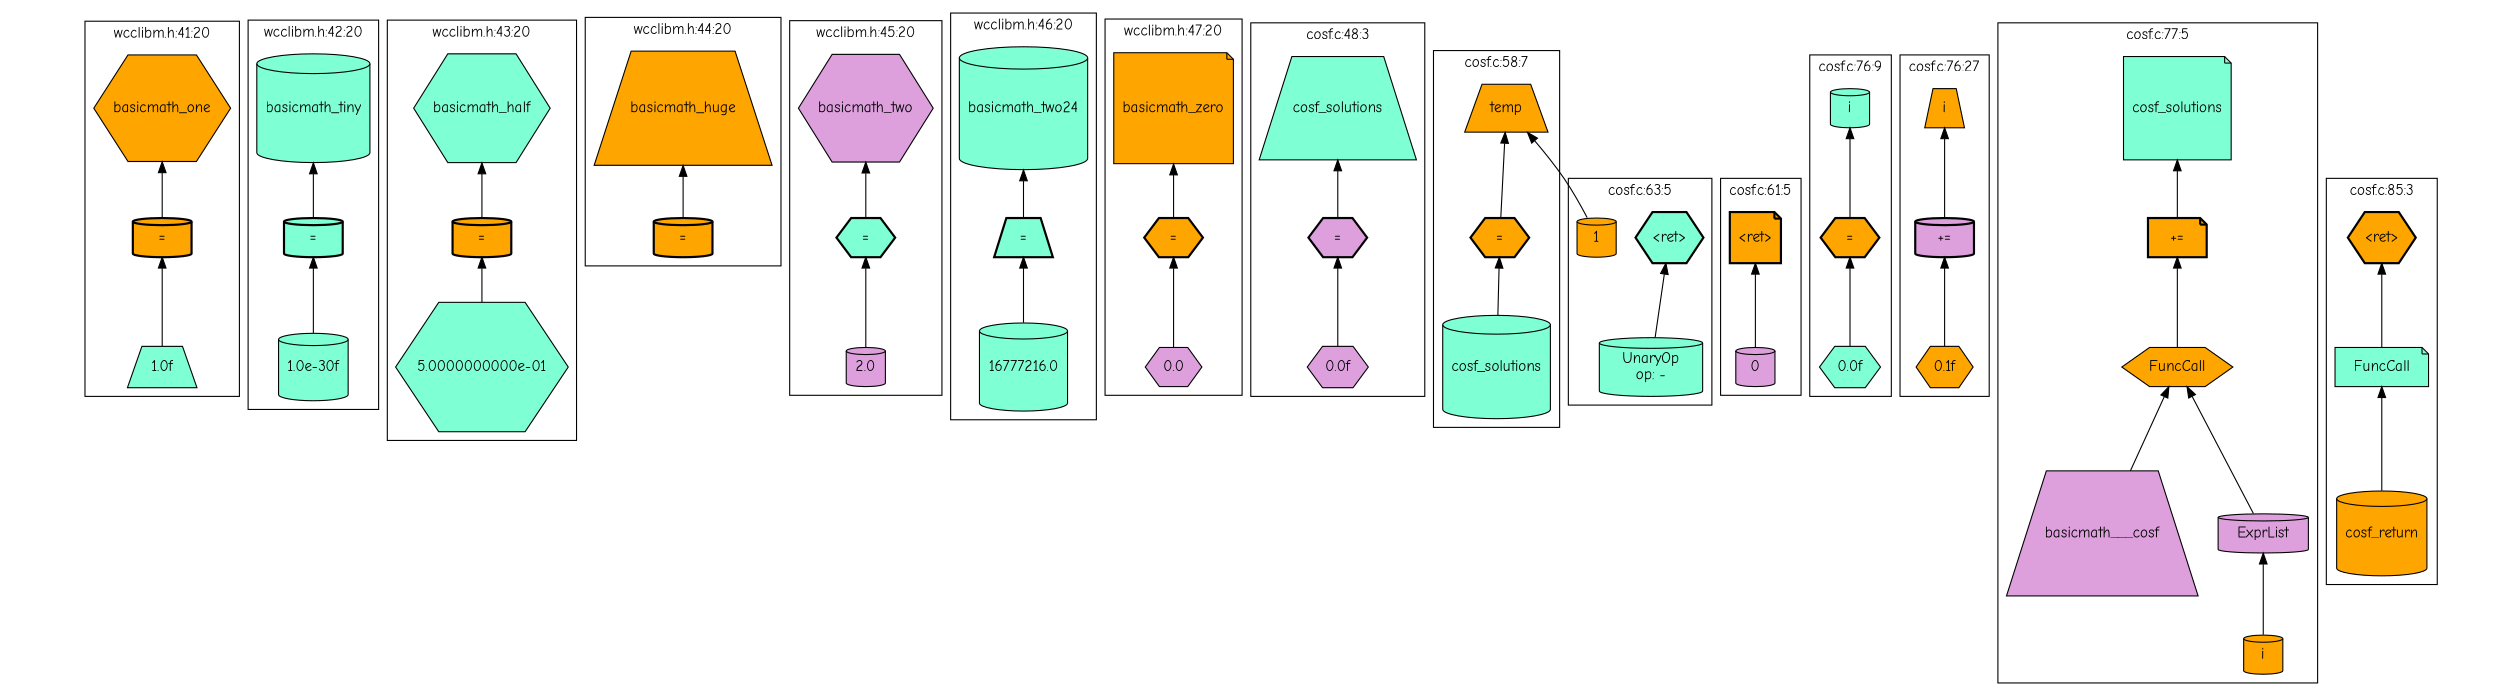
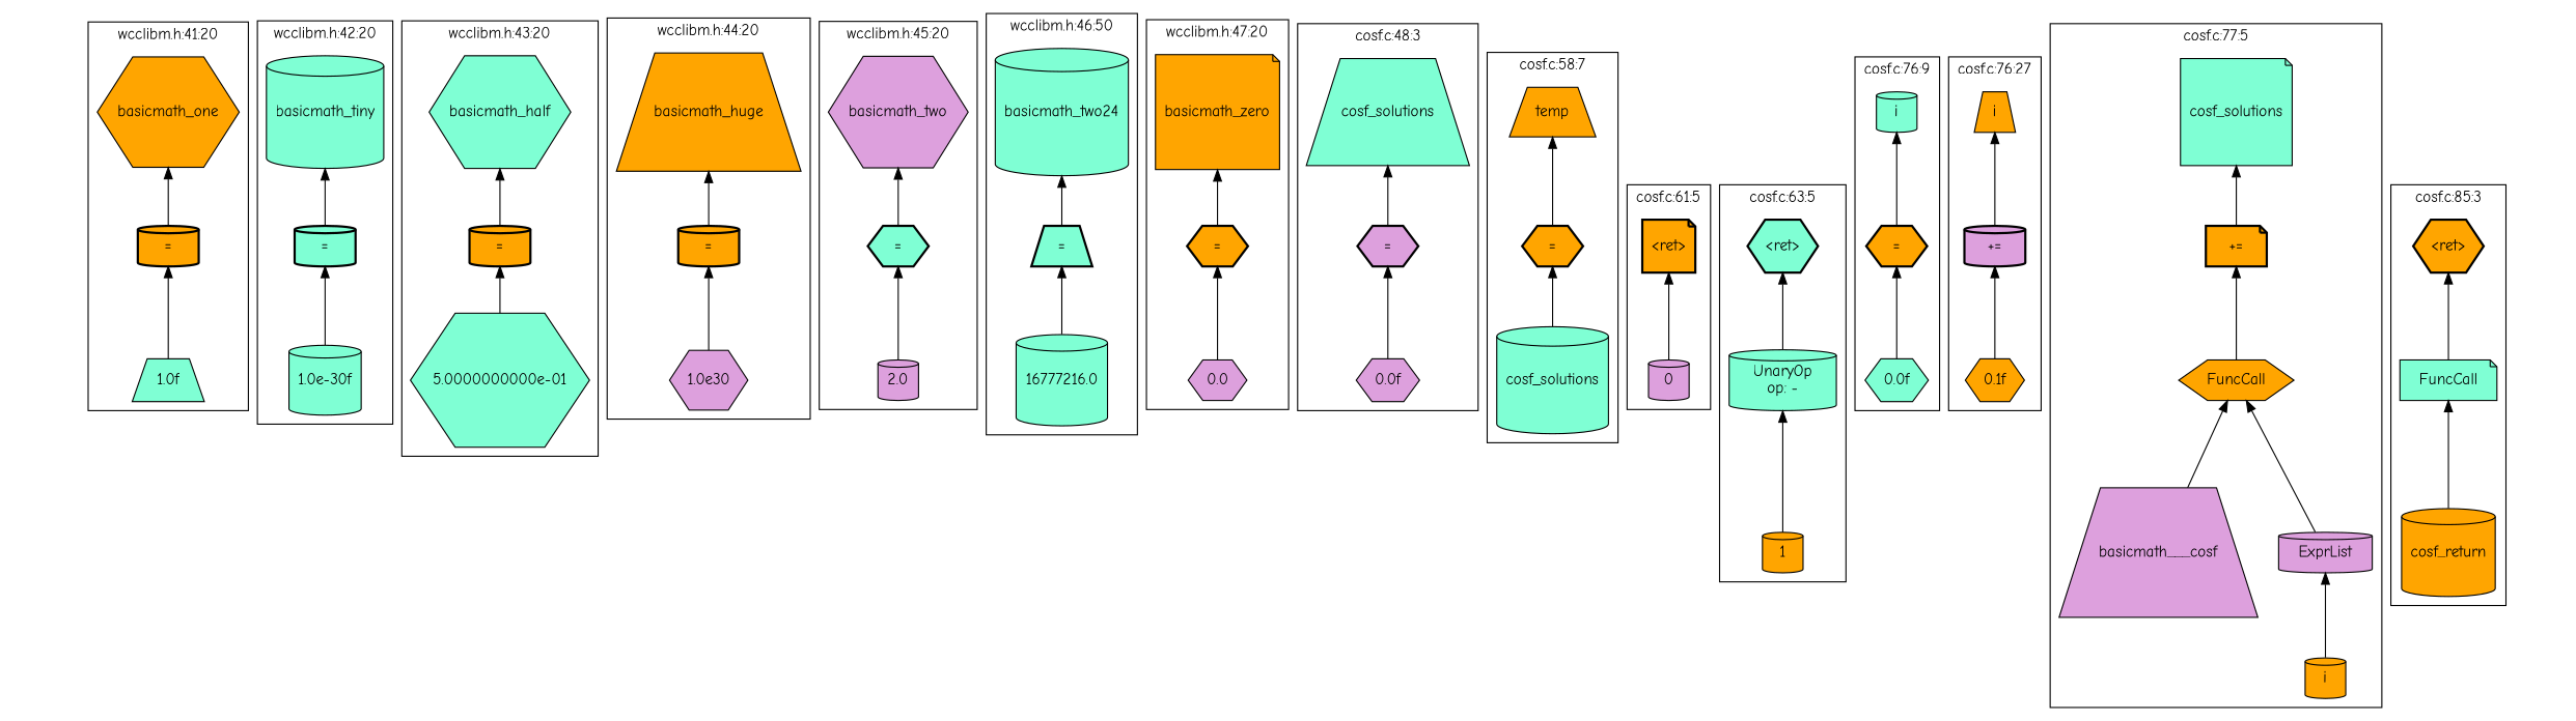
  strict graph {
    fontname="Comic Neue"
    newrank=true
    node [fontname="Comic Neue" style=filled fillcolor=orange shape=cylinder]
    edge [fontname="Comic Neue" dir=back]
    rank2 [height=0.5 style=invis width=0.013889 fillcolor="" shape=""]
    n2 [height=0.5 label="=" style="filled,bold" width=0.75]
    n3 [fillcolor=aquamarine height=0.5 label="=" style="filled,bold" width=0.75]
    n4 [height=0.5 label="=" style="filled,bold" width=0.75]
    n5 [height=0.5 label="=" style="filled,bold" width=0.75]
    n6 [fillcolor=aquamarine height=0.5 label="=" shape=hexagon style="filled,bold" width=0.75]
    n7 [fillcolor=aquamarine height=0.5 label="=" shape=trapezium style="filled,bold" width=0.75]
    n8 [height=0.5 label="=" shape=hexagon style="filled,bold" width=0.75]
    n9 [fillcolor=plum height=0.5 label="=" shape=hexagon style="filled,bold" width=0.75]
    n10 [height=0.5 label="=" shape=hexagon style="filled,bold" width=0.75]
    n11 [height=0.65278 label="\<ret\>" shape=note style="filled,bold" width=0.65278]
    n12 [fillcolor=aquamarine height=0.65278 label="\<ret\>" shape=hexagon style="filled,bold" width=0.65278]
    n13 [height=0.5 label="=" shape=hexagon style="filled,bold" width=0.75]
    n14 [fillcolor=plum height=0.5 label="+=" style="filled,bold" width=0.75]
    n15 [height=0.5 label="+=" shape=note style="filled,bold" width=0.75]
    n16 [height=0.65278 label="\<ret\>" shape=hexagon style="filled,bold" width=0.65278]
    end [height=0.5 style=invis width=0.013889 fillcolor="" shape=""]
+   n18 [fillcolor=plum height=0.73611 label="1.0e30" shape=hexagon width=0.73611]
    n19 [height=1.4583 label=basicmath_huge shape=trapezium width=1.4583]
    n20 [fillcolor=plum height=0.5 label=0 width=0.5]
    n21 [fillcolor=aquamarine height=1.125 label=16777216.0 width=1.125]
    n22 [fillcolor=aquamarine height=1.5694 label=basicmath_two24 width=1.5694]
    n23 [fillcolor=aquamarine height=1.3194 label=cosf_solutions width=1.3194]
    n24 [height=0.61111 label=temp shape=trapezium width=0.61111]
    n25 [fillcolor=aquamarine height=1.6528 label="5.0000000000e-01" shape=hexagon width=1.6528]
    n26 [fillcolor=aquamarine height=1.3889 label=basicmath_half shape=hexagon width=1.3889]
    n27 [fillcolor=plum height=0.5 label=2.0 width=0.5]
    n28 [fillcolor=plum height=1.375 label=basicmath_two shape=hexagon width=1.375]
    n29 [fillcolor=aquamarine height=0.86111 label="1.0e-30f" width=0.86111]
    n30 [fillcolor=aquamarine height=1.3889 label=basicmath_tiny width=1.3889]
    n31 [fillcolor=plum height=0.52778 label="0.0f" shape=hexagon width=0.52778]
    n32 [fillcolor=aquamarine height=1.3194 label=cosf_solutions shape=trapezium width=1.3194]
    n33 [fillcolor=aquamarine height=0.52778 label="1.0f" shape=trapezium width=0.52778]
    n34 [height=1.3611 label=basicmath_one shape=hexagon width=1.3611]
    n35 [fillcolor=aquamarine height=0.5 label=FuncCall shape=note width=1.1916]
    n36 [height=1.0833 label=cosf_return width=1.0833]
    n37 [height=0.5 label=FuncCall shape=hexagon width=1.1916]
    n38 [fillcolor=plum height=1.5972 label=basicmath___cosf shape=trapezium width=1.5972]
    n39 [fillcolor=plum height=0.5 label=ExprList width=1.1555]
    n40 [height=0.5 label=i width=0.5]
    n41 [fillcolor=aquamarine height=1.3194 label=cosf_solutions shape=note width=1.3194]
    n42 [fillcolor=plum height=0.5 label=0.0 shape=hexagon width=0.5]
    n43 [height=1.4167 label=basicmath_zero shape=note width=1.4167]
    n44 [fillcolor=aquamarine height=0.52778 label="0.0f" shape=hexagon width=0.52778]
    n45 [fillcolor=aquamarine height=0.5 label=i width=0.5]
    n46 [height=0.52778 label="0.1f" shape=hexagon width=0.52778]
    n47 [height=0.5 label=i shape=trapezium width=0.5]
    n48 [fillcolor=aquamarine height=0.74639 label="UnaryOp\nop: -" width=1.316]
    n49 [height=0.5 label=1 width=0.5]
    rank1 [height=0.5 style=invis width=0.013889 fillcolor="" shape=""]
    subgraph sub_1 {
      rank=same
      rankdir=LR
      rank2
      n2
      n3
      n4
      n5
      n6
      n7
      n8
      n9
      n10
      n11
      n12
      n13
      n14
      n15
      n16
      end
    }
    subgraph cluster_2 {
      label="wcclibm.h:44:20"
      n5
+     n18
      n19
    }
    subgraph cluster_3 {
      label="cosf.c:61:5"
      n11
      n20
    }
    subgraph cluster_4 {
-     label="wcclibm.h:46:20"
+     label="wcclibm.h:46:50"
      n7
      n21
      n22
    }
    subgraph cluster_5 {
      label="cosf.c:58:7"
      n10
      n23
      n24
    }
    subgraph cluster_6 {
      label="wcclibm.h:43:20"
      n4
      n25
      n26
    }
    subgraph cluster_7 {
      label="wcclibm.h:45:20"
      n6
      n27
      n28
    }
    subgraph cluster_8 {
      label="wcclibm.h:42:20"
      n3
      n29
      n30
    }
    subgraph cluster_9 {
      label="cosf.c:48:3"
      n9
      n31
      n32
    }
    subgraph cluster_10 {
      label="wcclibm.h:41:20"
      n2
      n33
      n34
    }
    subgraph cluster_11 {
      label="cosf.c:85:3"
      n16
      n35
      n36
    }
    subgraph cluster_12 {
      label="cosf.c:77:5"
      n15
      n37
      n38
      n39
      n40
      n41
    }
    subgraph cluster_13 {
      label="wcclibm.h:47:20"
      n8
      n42
      n43
    }
    subgraph cluster_14 {
      label="cosf.c:76:9"
      n13
      n44
      n45
    }
    subgraph cluster_15 {
      label="cosf.c:76:27"
      n14
      n46
      n47
    }
    subgraph cluster_16 {
      label="cosf.c:63:5"
      n12
      n48
      n49
    }
    rank2 -- n2 [style=invis dir=""]
    n2 -- n3 [style=invis dir=""]
    n2 -- n33
    n3 -- n4 [style=invis dir=""]
    n3 -- n29
    n4 -- n5 [style=invis dir=""]
    n4 -- n25
    n5 -- n6 [style=invis dir=""]
+   n5 -- n18
    n6 -- n7 [style=invis dir=""]
    n6 -- n27
    n7 -- n8 [style=invis dir=""]
    n7 -- n21
    n8 -- n9 [style=invis dir=""]
    n8 -- n42
    n9 -- n10 [style=invis dir=""]
    n9 -- n31
    n10 -- n11 [style=invis dir=""]
    n10 -- n23
    n11 -- n12 [style=invis dir=""]
    n11 -- n20
    n12 -- n13 [style=invis dir=""]
    n12 -- n48
    n13 -- n14 [style=invis dir=""]
    n13 -- n44
    n14 -- n15 [style=invis dir=""]
    n14 -- n46
    n15 -- n16 [style=invis dir=""]
    n15 -- n37
    n16 -- end [style=invis dir=""]
    n16 -- n35
    n19 -- n5
    n22 -- n7
    n24 -- n10
    n26 -- n4
    n28 -- n6
    n30 -- n3
    n32 -- n9
    n34 -- n2
    n35 -- n36
    n37 -- n38
    n37 -- n39
    n39 -- n40
    n41 -- n15
    n43 -- n8
    n45 -- n13
    n47 -- n14
-   n24 -- n49
+   n48 -- n49
    rank1 -- rank2 [style=invis dir=""]
  }
